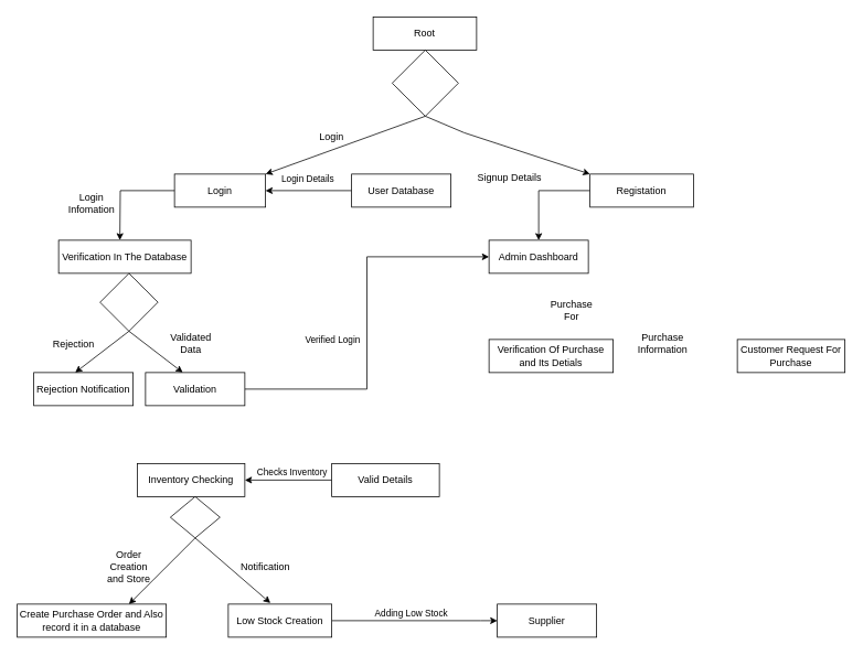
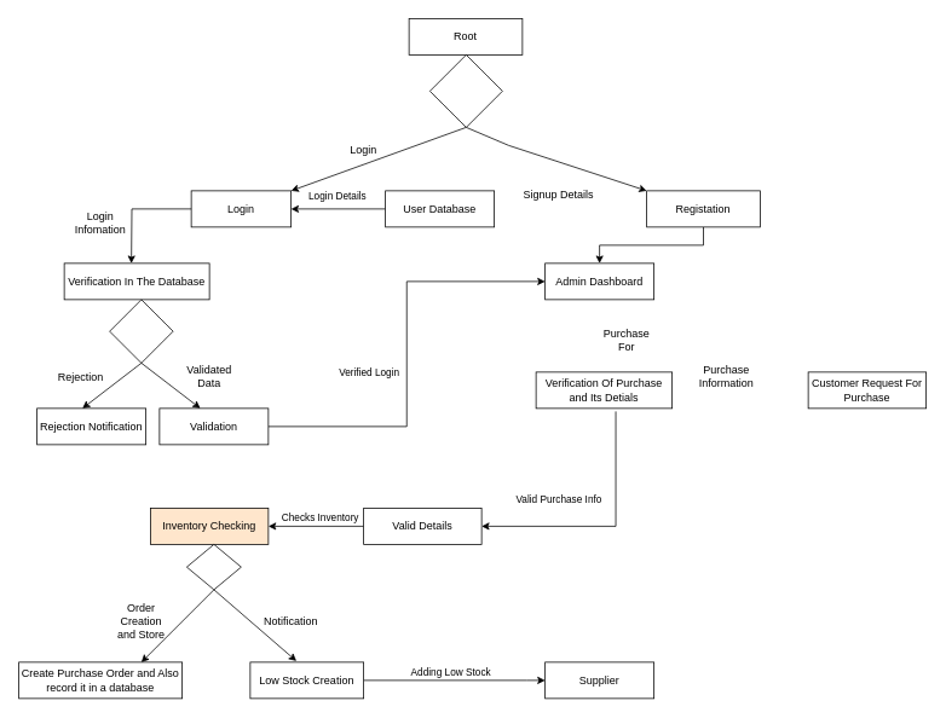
  <mxCell id="0" />
  <mxCell id="1" parent="0" />
  <mxCell id="2" value="Verification In The Database" style="rounded=0;whiteSpace=wrap;html=1;" parent="1" vertex="1"><mxGeometry x="70" y="290" width="160" height="40" as="geometry" /></mxCell>
  <mxCell id="3" value="Login" style="rounded=0;whiteSpace=wrap;html=1;" parent="1" vertex="1"><mxGeometry x="210" width="110" height="40" as="geometry" y="210" /></mxCell>
  <mxCell id="4" style="edgeStyle=orthogonalEdgeStyle;rounded=0;orthogonalLoop=1;jettySize=auto;html=1;" parent="1" source="3" edge="1"><mxGeometry relative="1" as="geometry"><mxPoint x="144" y="290" as="targetPoint" /></mxGeometry></mxCell>
  <mxCell id="5" value="Login Details" style="edgeLabel;html=1;align=center;verticalAlign=middle;resizable=0;points=[];" parent="4" vertex="1" connectable="0"><mxGeometry x="0.45" y="-4" relative="1" as="geometry"><mxPoint x="230" y="-40" as="offset" /></mxGeometry></mxCell>
  <mxCell id="6" style="edgeStyle=orthogonalEdgeStyle;rounded=0;orthogonalLoop=1;jettySize=auto;html=1;" parent="1" source="7" target="11" edge="1"><mxGeometry relative="1" as="geometry" /></mxCell>
  <mxCell id="7" value="Registation" style="rounded=0;whiteSpace=wrap;html=1;" parent="1" vertex="1"><mxGeometry x="712" width="125" height="40" as="geometry" y="210" /></mxCell>
  <mxCell id="8" style="edgeStyle=orthogonalEdgeStyle;rounded=0;orthogonalLoop=1;jettySize=auto;html=1;" parent="1" source="9" target="3" edge="1"><mxGeometry relative="1" as="geometry" /></mxCell>
  <mxCell id="9" value="User Database" style="rounded=0;whiteSpace=wrap;html=1;" parent="1" vertex="1"><mxGeometry x="424" width="120" height="40" as="geometry" y="210" /></mxCell>
  <mxCell id="10" value="Signup Details" style="text;html=1;align=center;verticalAlign=middle;whiteSpace=wrap;rounded=0;" parent="1" vertex="1"><mxGeometry x="570" y="200" width="90" height="30" as="geometry" /></mxCell>
- <mxCell id="11" value="Admin Dashboard" style="rounded=0;whiteSpace=wrap;html=1;" parent="1" vertex="1"><mxGeometry x="590" y="290" width="120" height="40" as="geometry" /></mxCell>
+ <mxCell id="11" value="Admin Dashboard" style="rounded=0;whiteSpace=wrap;html=1;" parent="1" vertex="1"><mxGeometry x="600" y="290" width="120" height="40" as="geometry" /></mxCell>
  <mxCell id="12" value="Login Infomation" style="text;html=1;align=center;verticalAlign=middle;whiteSpace=wrap;rounded=0;" parent="1" vertex="1"><mxGeometry x="80" y="230" width="60" height="30" as="geometry" /></mxCell>
+ <mxCell id="13" style="edgeStyle=orthogonalEdgeStyle;rounded=0;orthogonalLoop=1;jettySize=auto;html=1;entryX=1;entryY=0.5;entryDx=0;entryDy=0;exitX=0.586;exitY=1.084;exitDx=0;exitDy=0;exitPerimeter=0;" parent="1" source="15" target="20" edge="1"><mxGeometry relative="1" as="geometry"><mxPoint x="715" y="710" as="targetPoint" /><mxPoint x="820" y="610" as="sourcePoint" /><Array as="points"><mxPoint x="678" y="580" /></Array></mxGeometry></mxCell>
+ <mxCell id="14" value="Valid Purchase Info" style="edgeLabel;html=1;align=center;verticalAlign=middle;resizable=0;points=[];" parent="13" vertex="1" connectable="0"><mxGeometry x="-0.01" y="-4" relative="1" as="geometry"><mxPoint x="-54" y="-26" as="offset" /></mxGeometry></mxCell>
  <mxCell id="15" value="Verification Of Purchase and Its Detials" style="rounded=0;whiteSpace=wrap;html=1;" parent="1" vertex="1"><mxGeometry x="590" y="410" width="150" height="40" as="geometry" /></mxCell>
  <mxCell id="16" value="Purchase For" style="text;html=1;align=center;verticalAlign=middle;whiteSpace=wrap;rounded=0;" parent="1" vertex="1"><mxGeometry x="660" y="360" width="60" height="30" as="geometry" /></mxCell>
  <mxCell id="17" value="Rejection Notification" style="rounded=0;whiteSpace=wrap;html=1;" parent="1" vertex="1"><mxGeometry x="40" y="450" width="120" height="40" as="geometry" /></mxCell>
  <mxCell id="18" style="edgeStyle=orthogonalEdgeStyle;rounded=0;orthogonalLoop=1;jettySize=auto;html=1;exitX=0;exitY=0.5;exitDx=0;exitDy=0;entryX=1;entryY=0.5;entryDx=0;entryDy=0;" parent="1" source="20" target="21" edge="1"><mxGeometry relative="1" as="geometry" /></mxCell>
  <mxCell id="19" value="Checks Inventory" style="edgeLabel;html=1;align=center;verticalAlign=middle;resizable=0;points=[];" parent="18" vertex="1" connectable="0"><mxGeometry x="-0.065" y="-2" relative="1" as="geometry"><mxPoint y="-8" as="offset" /></mxGeometry></mxCell>
  <mxCell id="20" value="Valid Details" style="rounded=0;whiteSpace=wrap;html=1;" parent="1" vertex="1"><mxGeometry x="400" y="560" width="130" height="40" as="geometry" /></mxCell>
- <mxCell id="21" value="Inventory Checking" style="rounded=0;whiteSpace=wrap;html=1;" parent="1" vertex="1"><mxGeometry x="165" y="560" width="130" height="40" as="geometry" /></mxCell>
+ <mxCell id="21" value="Inventory Checking" style="rounded=0;whiteSpace=wrap;html=1;fillColor=#ffe6cc;" parent="1" vertex="1"><mxGeometry x="165" y="560" width="130" height="40" as="geometry" /></mxCell>
  <mxCell id="22" value="Create Purchase Order and Also record it in a database" style="rounded=0;whiteSpace=wrap;html=1;" parent="1" vertex="1"><mxGeometry x="20" y="730" width="180" height="40" as="geometry" /></mxCell>
  <mxCell id="23" value="Customer Request For Purchase" style="rounded=0;whiteSpace=wrap;html=1;" parent="1" vertex="1"><mxGeometry x="890" y="410" width="130" height="40" as="geometry" /></mxCell>
  <mxCell id="24" value="Purchase Information" style="text;html=1;align=center;verticalAlign=middle;whiteSpace=wrap;rounded=0;" parent="1" vertex="1"><mxGeometry x="770" y="400" width="60" height="30" as="geometry" /></mxCell>
  <mxCell id="25" style="edgeStyle=orthogonalEdgeStyle;rounded=0;orthogonalLoop=1;jettySize=auto;html=1;entryX=0;entryY=0.5;entryDx=0;entryDy=0;" parent="1" source="27" target="28" edge="1"><mxGeometry relative="1" as="geometry"><Array as="points"><mxPoint x="580" y="750" /></Array></mxGeometry></mxCell>
  <mxCell id="26" value="Adding Low Stock" style="edgeLabel;html=1;align=center;verticalAlign=middle;resizable=0;points=[];" parent="25" vertex="1" connectable="0"><mxGeometry x="-0.05" y="-1" relative="1" as="geometry"><mxPoint y="-11" as="offset" /></mxGeometry></mxCell>
  <mxCell id="27" value="Low Stock Creation" style="rounded=0;whiteSpace=wrap;html=1;" parent="1" vertex="1"><mxGeometry x="275" y="730" width="125" height="40" as="geometry" /></mxCell>
  <mxCell id="28" value="Supplier" style="rounded=0;whiteSpace=wrap;html=1;" parent="1" vertex="1"><mxGeometry x="600" y="730" width="120" height="40" as="geometry" /></mxCell>
  <mxCell id="29" value="Root" style="rounded=0;whiteSpace=wrap;html=1;" parent="1" vertex="1"><mxGeometry x="450" y="20" width="125" height="40" as="geometry" /></mxCell>
  <mxCell id="30" value="" style="rhombus;whiteSpace=wrap;html=1;" parent="1" vertex="1"><mxGeometry x="120" y="330" width="70" height="70" as="geometry" /></mxCell>
  <mxCell id="31" value="" style="endArrow=classic;html=1;rounded=0;exitX=0.5;exitY=1;exitDx=0;exitDy=0;entryX=0.417;entryY=0;entryDx=0;entryDy=0;entryPerimeter=0;" parent="1" source="30" target="17" edge="1"><mxGeometry width="50" height="50" relative="1" as="geometry"><mxPoint x="530" y="430" as="sourcePoint" /><mxPoint x="350" y="480" as="targetPoint" /></mxGeometry></mxCell>
  <mxCell id="32" value="" style="endArrow=classic;html=1;rounded=0;exitX=0.5;exitY=1;exitDx=0;exitDy=0;" parent="1" source="30" edge="1"><mxGeometry width="50" height="50" relative="1" as="geometry"><mxPoint x="140" y="450" as="sourcePoint" /><mxPoint x="220" y="450" as="targetPoint" /></mxGeometry></mxCell>
  <mxCell id="33" style="edgeStyle=orthogonalEdgeStyle;rounded=0;orthogonalLoop=1;jettySize=auto;html=1;entryX=0;entryY=0.5;entryDx=0;entryDy=0;" parent="1" source="35" target="11" edge="1"><mxGeometry relative="1" as="geometry" /></mxCell>
  <mxCell id="34" value="Verified Login" style="edgeLabel;html=1;align=center;verticalAlign=middle;resizable=0;points=[];" parent="33" vertex="1" connectable="0"><mxGeometry x="-0.053" y="2" relative="1" as="geometry"><mxPoint x="-40" y="8" as="offset" /></mxGeometry></mxCell>
  <mxCell id="35" value="Validation" style="rounded=0;whiteSpace=wrap;html=1;" parent="1" vertex="1"><mxGeometry x="175" y="450" width="120" height="40" as="geometry" /></mxCell>
  <mxCell id="36" value="Rejection&amp;nbsp;" style="text;html=1;align=center;verticalAlign=middle;whiteSpace=wrap;rounded=0;" parent="1" vertex="1"><mxGeometry x="60" y="401" width="60" height="30" as="geometry" /></mxCell>
  <mxCell id="37" value="" style="shape=rhombus;html=1;dashed=0;whiteSpace=wrap;perimeter=rhombusPerimeter;" parent="1" vertex="1"><mxGeometry x="205" y="600" width="60" height="50" as="geometry" /></mxCell>
  <mxCell id="38" value="" style="endArrow=classic;html=1;rounded=0;exitX=0.5;exitY=1;exitDx=0;exitDy=0;entryX=0.75;entryY=0;entryDx=0;entryDy=0;" parent="1" source="37" target="22" edge="1"><mxGeometry width="50" height="50" relative="1" as="geometry"><mxPoint x="190" y="660" as="sourcePoint" /><mxPoint x="125" y="710" as="targetPoint" /></mxGeometry></mxCell>
  <mxCell id="39" value="" style="endArrow=classic;html=1;rounded=0;exitX=0.5;exitY=1;exitDx=0;exitDy=0;entryX=0.407;entryY=-0.032;entryDx=0;entryDy=0;entryPerimeter=0;" parent="1" source="37" target="27" edge="1"><mxGeometry width="50" height="50" relative="1" as="geometry"><mxPoint x="240" y="660" as="sourcePoint" /><mxPoint x="165" y="740" as="targetPoint" /></mxGeometry></mxCell>
  <mxCell id="40" value="Validated Data" style="text;html=1;align=center;verticalAlign=middle;whiteSpace=wrap;rounded=0;" parent="1" vertex="1"><mxGeometry x="200" y="400" width="60" height="30" as="geometry" /></mxCell>
  <mxCell id="41" value="Order Creation and Store" style="text;html=1;align=center;verticalAlign=middle;whiteSpace=wrap;rounded=0;" parent="1" vertex="1"><mxGeometry x="125" y="670" width="60" height="30" as="geometry" /></mxCell>
  <mxCell id="42" value="Notification" style="text;html=1;align=center;verticalAlign=middle;whiteSpace=wrap;rounded=0;" parent="1" vertex="1"><mxGeometry x="290" y="670" width="60" height="30" as="geometry" /></mxCell>
  <mxCell id="43" value="" style="endArrow=classic;html=1;rounded=0;" parent="1" edge="1"><mxGeometry width="50" height="50" relative="1" as="geometry"><mxPoint x="640" y="200" as="sourcePoint" /><mxPoint x="640" y="200" as="targetPoint" /></mxGeometry></mxCell>
  <mxCell id="44" value="" style="rhombus;whiteSpace=wrap;html=1;" vertex="1" parent="1"><mxGeometry x="473" y="60" width="80" height="80" as="geometry" /></mxCell>
  <mxCell id="45" value="" style="endArrow=classic;html=1;rounded=0;exitX=0.5;exitY=1;exitDx=0;exitDy=0;entryX=1;entryY=0;entryDx=0;entryDy=0;" edge="1" parent="1" source="44" target="3"><mxGeometry width="50" height="50" relative="1" as="geometry"><mxPoint x="520" y="250" as="sourcePoint" /><mxPoint x="570" y="200" as="targetPoint" /></mxGeometry></mxCell>
  <mxCell id="46" value="" style="endArrow=classic;html=1;rounded=0;entryX=0;entryY=0;entryDx=0;entryDy=0;exitX=0.5;exitY=1;exitDx=0;exitDy=0;" edge="1" parent="1" source="44" target="7"><mxGeometry width="50" height="50" relative="1" as="geometry"><mxPoint x="510" y="140" as="sourcePoint" /><mxPoint x="560" y="90" as="targetPoint" /><Array as="points"><mxPoint x="560" y="160" /></Array></mxGeometry></mxCell>
  <mxCell id="47" value="Login" style="text;html=1;align=center;verticalAlign=middle;whiteSpace=wrap;rounded=0;" vertex="1" parent="1"><mxGeometry x="370" y="150" width="60" height="30" as="geometry" /></mxCell>
